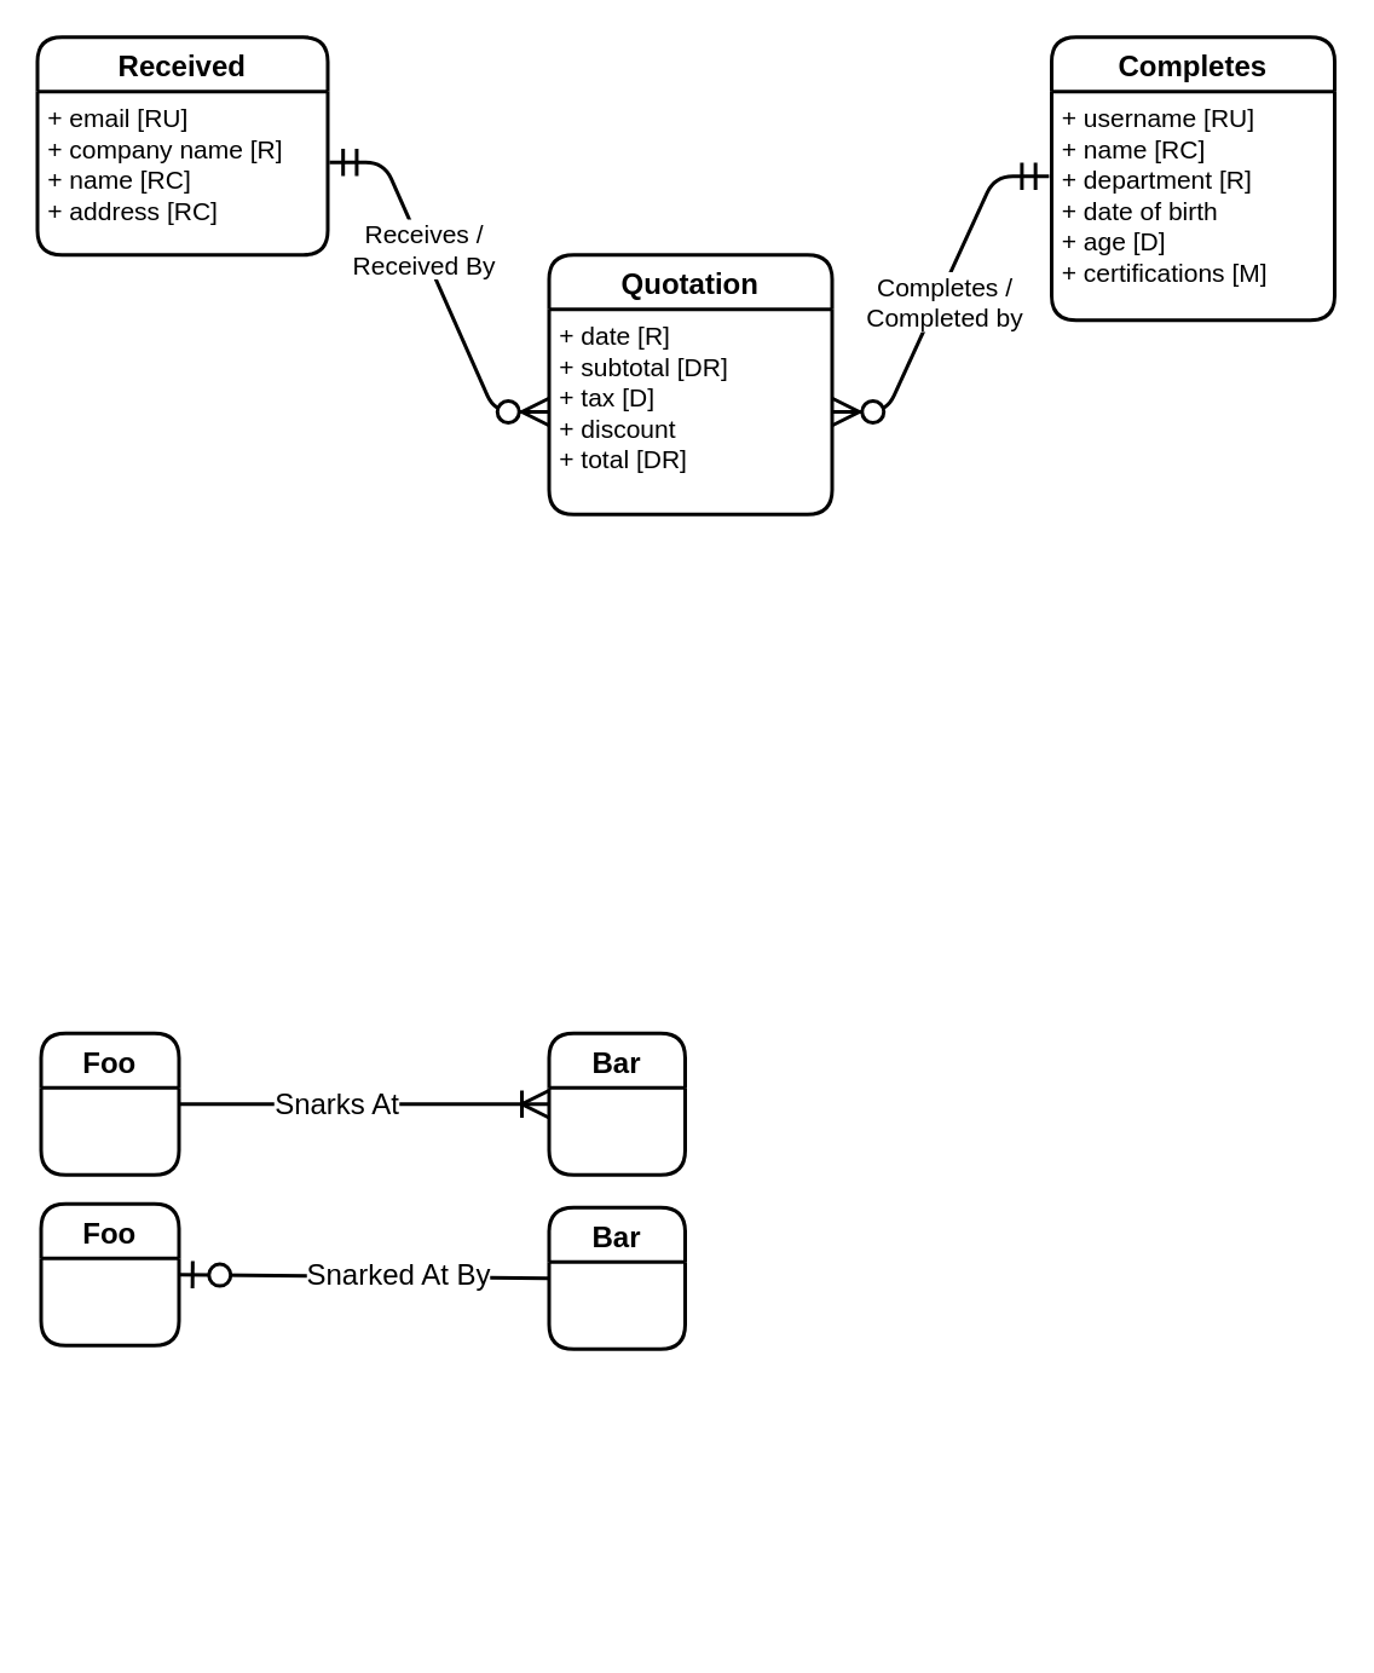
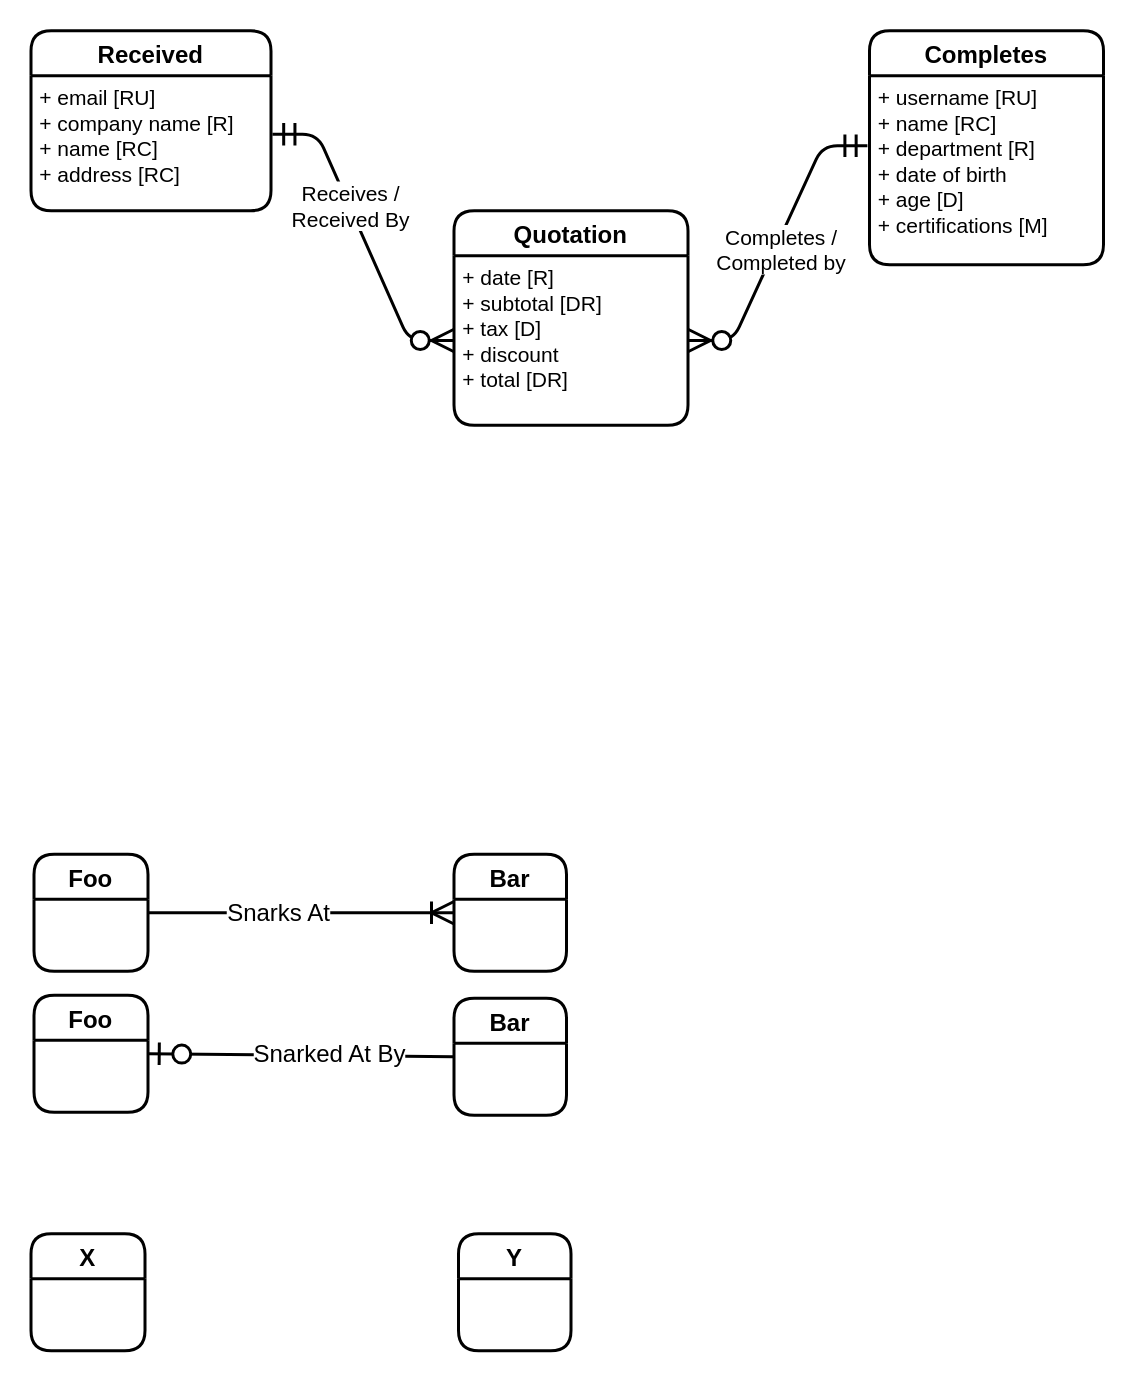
  <mxCell id="0" />
  <mxCell id="1" parent="0" />
  <mxCell id="2" value="" style="edgeStyle=entityRelationEdgeStyle;fontSize=12;html=1;endArrow=ERzeroToMany;startArrow=ERmandOne;exitX=1.006;exitY=0.433;exitDx=0;exitDy=0;exitPerimeter=0;strokeWidth=2;endSize=12;startSize=12;" parent="1" source="5" target="11" edge="1"><mxGeometry width="100" height="100" relative="1" as="geometry"><mxPoint x="228" y="367" as="sourcePoint" /><mxPoint x="328" y="267" as="targetPoint" /></mxGeometry></mxCell>
  <mxCell id="3" value="Receives /&lt;br style=&quot;font-size: 14px;&quot;&gt;Received By" style="edgeLabel;html=1;align=center;verticalAlign=middle;resizable=0;points=[];fontSize=14;" parent="2" vertex="1" connectable="0"><mxGeometry x="-0.221" y="1" relative="1" as="geometry"><mxPoint as="offset" /></mxGeometry></mxCell>
  <mxCell id="4" value="Received" style="swimlane;childLayout=stackLayout;horizontal=1;startSize=30;horizontalStack=0;rounded=1;fontSize=16;fontStyle=1;strokeWidth=2;resizeParent=0;resizeLast=1;shadow=0;dashed=0;align=center;" parent="1" vertex="1"><mxGeometry x="20" y="20" width="160" height="120" as="geometry" /></mxCell>
  <mxCell id="5" value="+ email [RU]&#10;+ company name [R]&#10;+ name [RC]&#10;+ address [RC]" style="align=left;strokeColor=none;fillColor=none;spacingLeft=4;fontSize=14;verticalAlign=top;resizable=0;rotatable=0;part=1;" parent="4" vertex="1"><mxGeometry y="30" width="160" height="90" as="geometry" /></mxCell>
  <mxCell id="6" value="" style="edgeStyle=entityRelationEdgeStyle;fontSize=12;html=1;endArrow=ERmandOne;startArrow=ERzeroToMany;strokeWidth=2;endSize=12;startSize=12;entryX=-0.009;entryY=0.37;entryDx=0;entryDy=0;entryPerimeter=0;exitX=1;exitY=0.5;exitDx=0;exitDy=0;endFill=0;startFill=1;" parent="1" source="11" target="9" edge="1"><mxGeometry width="100" height="100" relative="1" as="geometry"><mxPoint x="423" y="393" as="sourcePoint" /><mxPoint x="551" y="280" as="targetPoint" /></mxGeometry></mxCell>
  <mxCell id="7" value="Completes /&lt;br&gt;Completed by" style="edgeLabel;html=1;align=center;verticalAlign=middle;resizable=0;points=[];fontSize=14;" parent="6" vertex="1" connectable="0"><mxGeometry x="-0.023" y="-3" relative="1" as="geometry"><mxPoint as="offset" /></mxGeometry></mxCell>
  <mxCell id="8" value="Completes" style="swimlane;childLayout=stackLayout;horizontal=1;startSize=30;horizontalStack=0;rounded=1;fontSize=16;fontStyle=1;strokeWidth=2;resizeParent=0;resizeLast=1;shadow=0;dashed=0;align=center;" parent="1" vertex="1"><mxGeometry x="579" y="20" width="156" height="156" as="geometry"><mxRectangle x="637" y="286" width="130" height="30" as="alternateBounds" /></mxGeometry></mxCell>
  <mxCell id="9" value="+ username [RU]&#10;+ name [RC]&#10;+ department [R]&#10;+ date of birth &#10;+ age [D]&#10;+ certifications [M]" style="align=left;strokeColor=none;fillColor=none;spacingLeft=4;fontSize=14;verticalAlign=top;resizable=0;rotatable=0;part=1;" parent="8" vertex="1"><mxGeometry y="30" width="156" height="126" as="geometry" /></mxCell>
  <mxCell id="10" value="Quotation" style="swimlane;childLayout=stackLayout;horizontal=1;startSize=30;horizontalStack=0;rounded=1;fontSize=16;fontStyle=1;strokeWidth=2;resizeParent=0;resizeLast=1;shadow=0;dashed=0;align=center;" parent="1" vertex="1"><mxGeometry x="302" y="140" width="156" height="143" as="geometry"><mxRectangle x="286" y="292.5" width="117" height="30" as="alternateBounds" /></mxGeometry></mxCell>
  <mxCell id="11" value="+ date [R]&#10;+ subtotal [DR]&#10;+ tax [D]&#10;+ discount &#10;+ total [DR]" style="align=left;strokeColor=none;fillColor=none;spacingLeft=4;fontSize=14;verticalAlign=top;resizable=0;rotatable=0;part=1;" parent="10" vertex="1"><mxGeometry y="30" width="156" height="113" as="geometry" /></mxCell>
  <mxCell id="12" value="" style="fontSize=12;html=1;endArrow=none;startArrow=ERzeroToOne;strokeWidth=2;endSize=12;startSize=12;endFill=0;entryX=0;entryY=0.5;entryDx=0;entryDy=0;exitX=1;exitY=0.5;exitDx=0;exitDy=0;" parent="1" source="19" target="16" edge="1"><mxGeometry width="100" height="100" relative="1" as="geometry"><mxPoint x="96" y="697" as="sourcePoint" /><mxPoint x="285" y="706" as="targetPoint" /></mxGeometry></mxCell>
  <mxCell id="13" value="Snarked At By" style="edgeLabel;html=1;align=center;verticalAlign=middle;resizable=0;points=[];fontSize=16;" parent="12" vertex="1" connectable="0"><mxGeometry x="0.173" y="2" relative="1" as="geometry"><mxPoint as="offset" /></mxGeometry></mxCell>
  <mxCell id="14" value="" style="fontSize=12;html=1;endArrow=ERoneToMany;startArrow=none;strokeWidth=2;endSize=12;startSize=12;startFill=0;entryX=0;entryY=0.5;entryDx=0;entryDy=0;exitX=1;exitY=0.5;exitDx=0;exitDy=0;" parent="1" source="18" target="17" edge="1"><mxGeometry width="100" height="100" relative="1" as="geometry"><mxPoint x="100" y="606" as="sourcePoint" /><mxPoint x="303" y="606" as="targetPoint" /></mxGeometry></mxCell>
  <mxCell id="15" value="Snarks At" style="edgeLabel;html=1;align=center;verticalAlign=middle;resizable=0;points=[];fontSize=16;" parent="14" vertex="1" connectable="0"><mxGeometry x="-0.153" y="1" relative="1" as="geometry"><mxPoint as="offset" /></mxGeometry></mxCell>
  <mxCell id="16" value="Bar" style="swimlane;childLayout=stackLayout;horizontal=1;startSize=30;horizontalStack=0;rounded=1;fontSize=16;fontStyle=1;strokeWidth=2;resizeParent=0;resizeLast=1;shadow=0;dashed=0;align=center;" parent="1" vertex="1"><mxGeometry x="302" y="665" width="75" height="78" as="geometry" /></mxCell>
  <mxCell id="17" value="Bar" style="swimlane;childLayout=stackLayout;horizontal=1;startSize=30;horizontalStack=0;rounded=1;fontSize=16;fontStyle=1;strokeWidth=2;resizeParent=0;resizeLast=1;shadow=0;dashed=0;align=center;" parent="1" vertex="1"><mxGeometry x="302" y="569" width="75" height="78" as="geometry" /></mxCell>
  <mxCell id="18" value="Foo" style="swimlane;childLayout=stackLayout;horizontal=1;startSize=30;horizontalStack=0;rounded=1;fontSize=16;fontStyle=1;strokeWidth=2;resizeParent=0;resizeLast=1;shadow=0;dashed=0;align=center;" parent="1" vertex="1"><mxGeometry x="22" y="569" width="76" height="78" as="geometry" /></mxCell>
  <mxCell id="19" value="Foo" style="swimlane;childLayout=stackLayout;horizontal=1;startSize=30;horizontalStack=0;rounded=1;fontSize=16;fontStyle=1;strokeWidth=2;resizeParent=0;resizeLast=1;shadow=0;dashed=0;align=center;" parent="1" vertex="1"><mxGeometry x="22" y="663" width="76" height="78" as="geometry" /></mxCell>
+ <mxCell id="20" value="Y" style="swimlane;childLayout=stackLayout;horizontal=1;startSize=30;horizontalStack=0;rounded=1;fontSize=16;fontStyle=1;strokeWidth=2;resizeParent=0;resizeLast=1;shadow=0;dashed=0;align=center;" parent="1" vertex="1"><mxGeometry x="305" y="822" width="75" height="78" as="geometry" /></mxCell>
+ <mxCell id="21" value="X" style="swimlane;childLayout=stackLayout;horizontal=1;startSize=30;horizontalStack=0;rounded=1;fontSize=16;fontStyle=1;strokeWidth=2;resizeParent=0;resizeLast=1;shadow=0;dashed=0;align=center;" parent="1" vertex="1"><mxGeometry x="20" y="822" width="76" height="78" as="geometry" /></mxCell>
